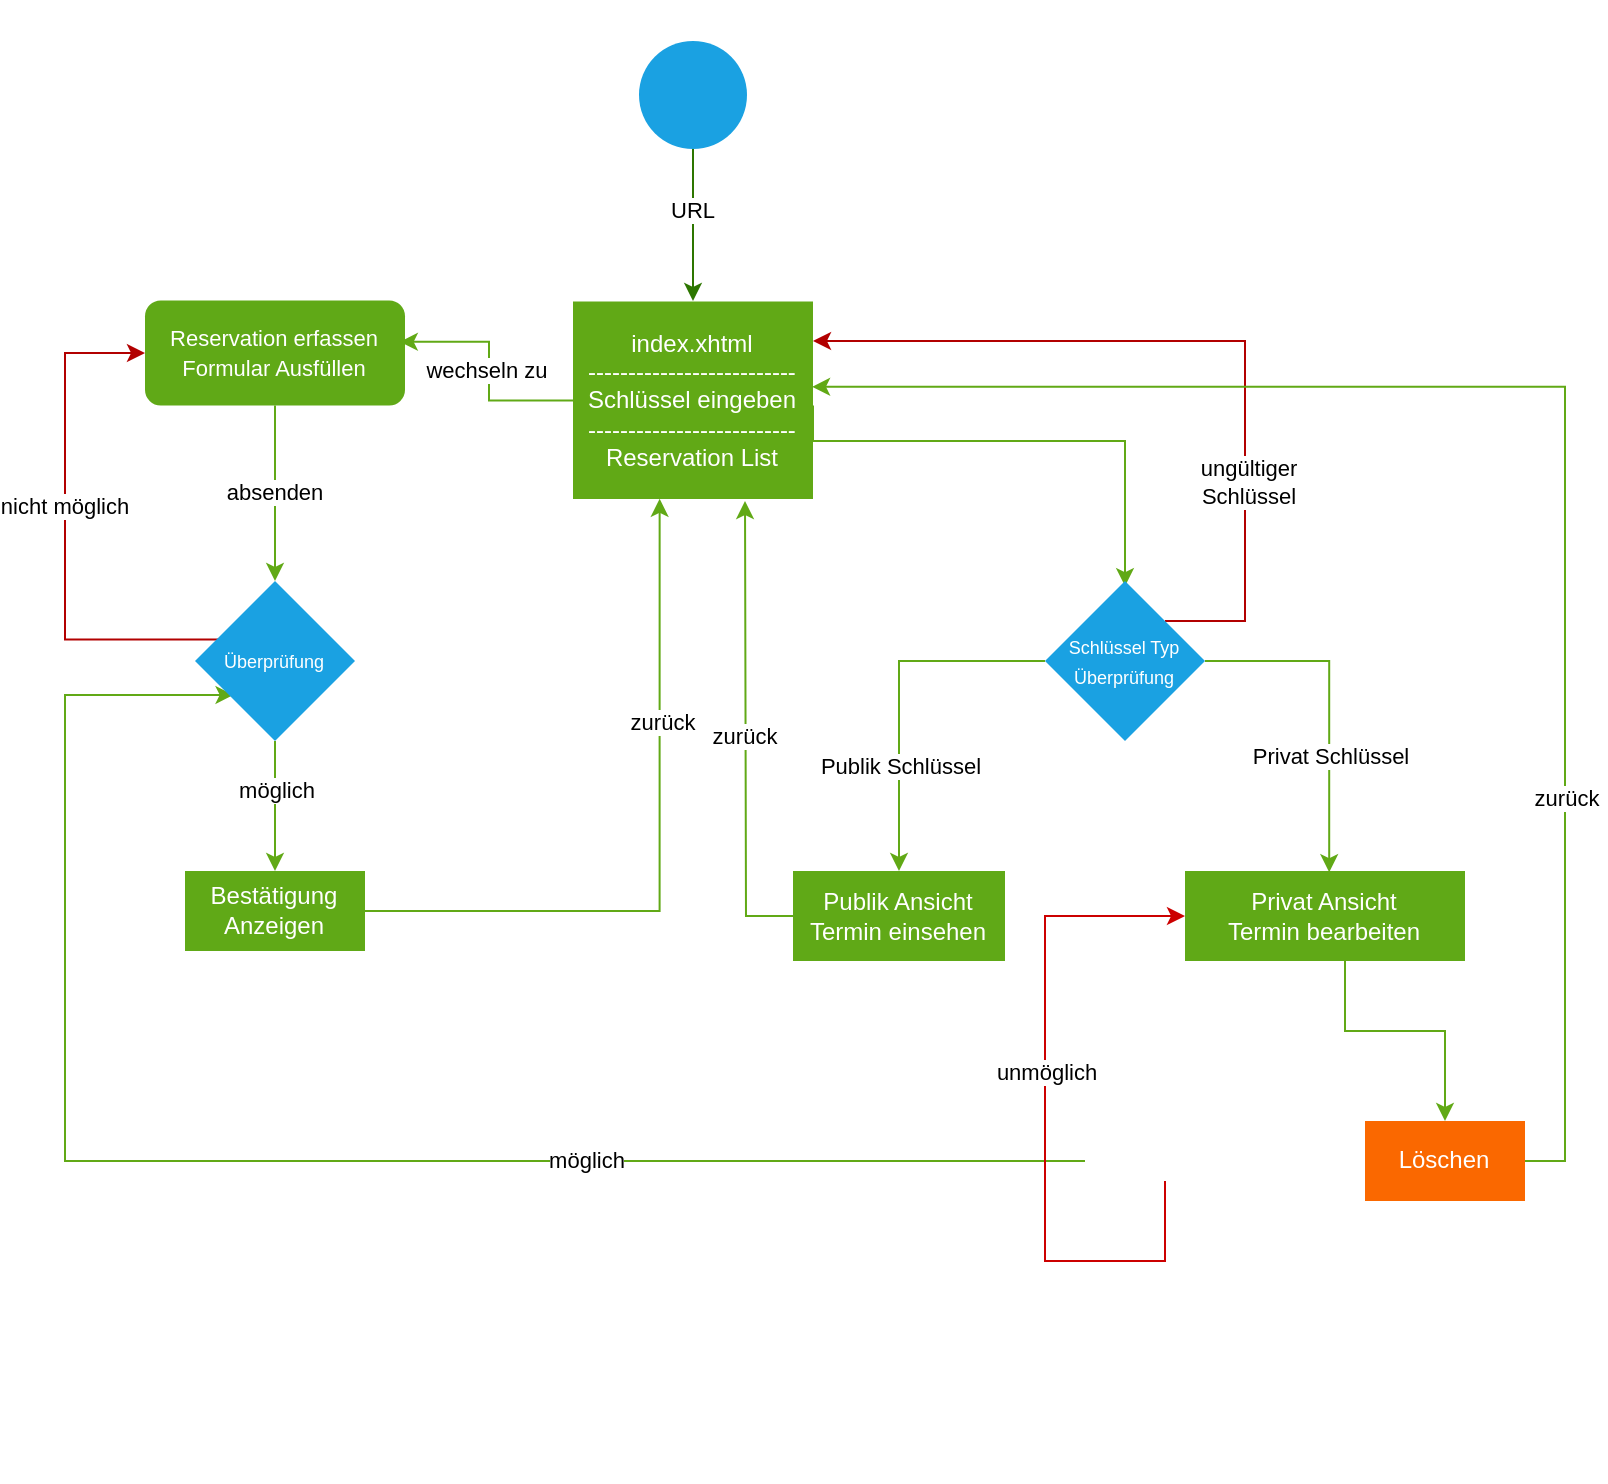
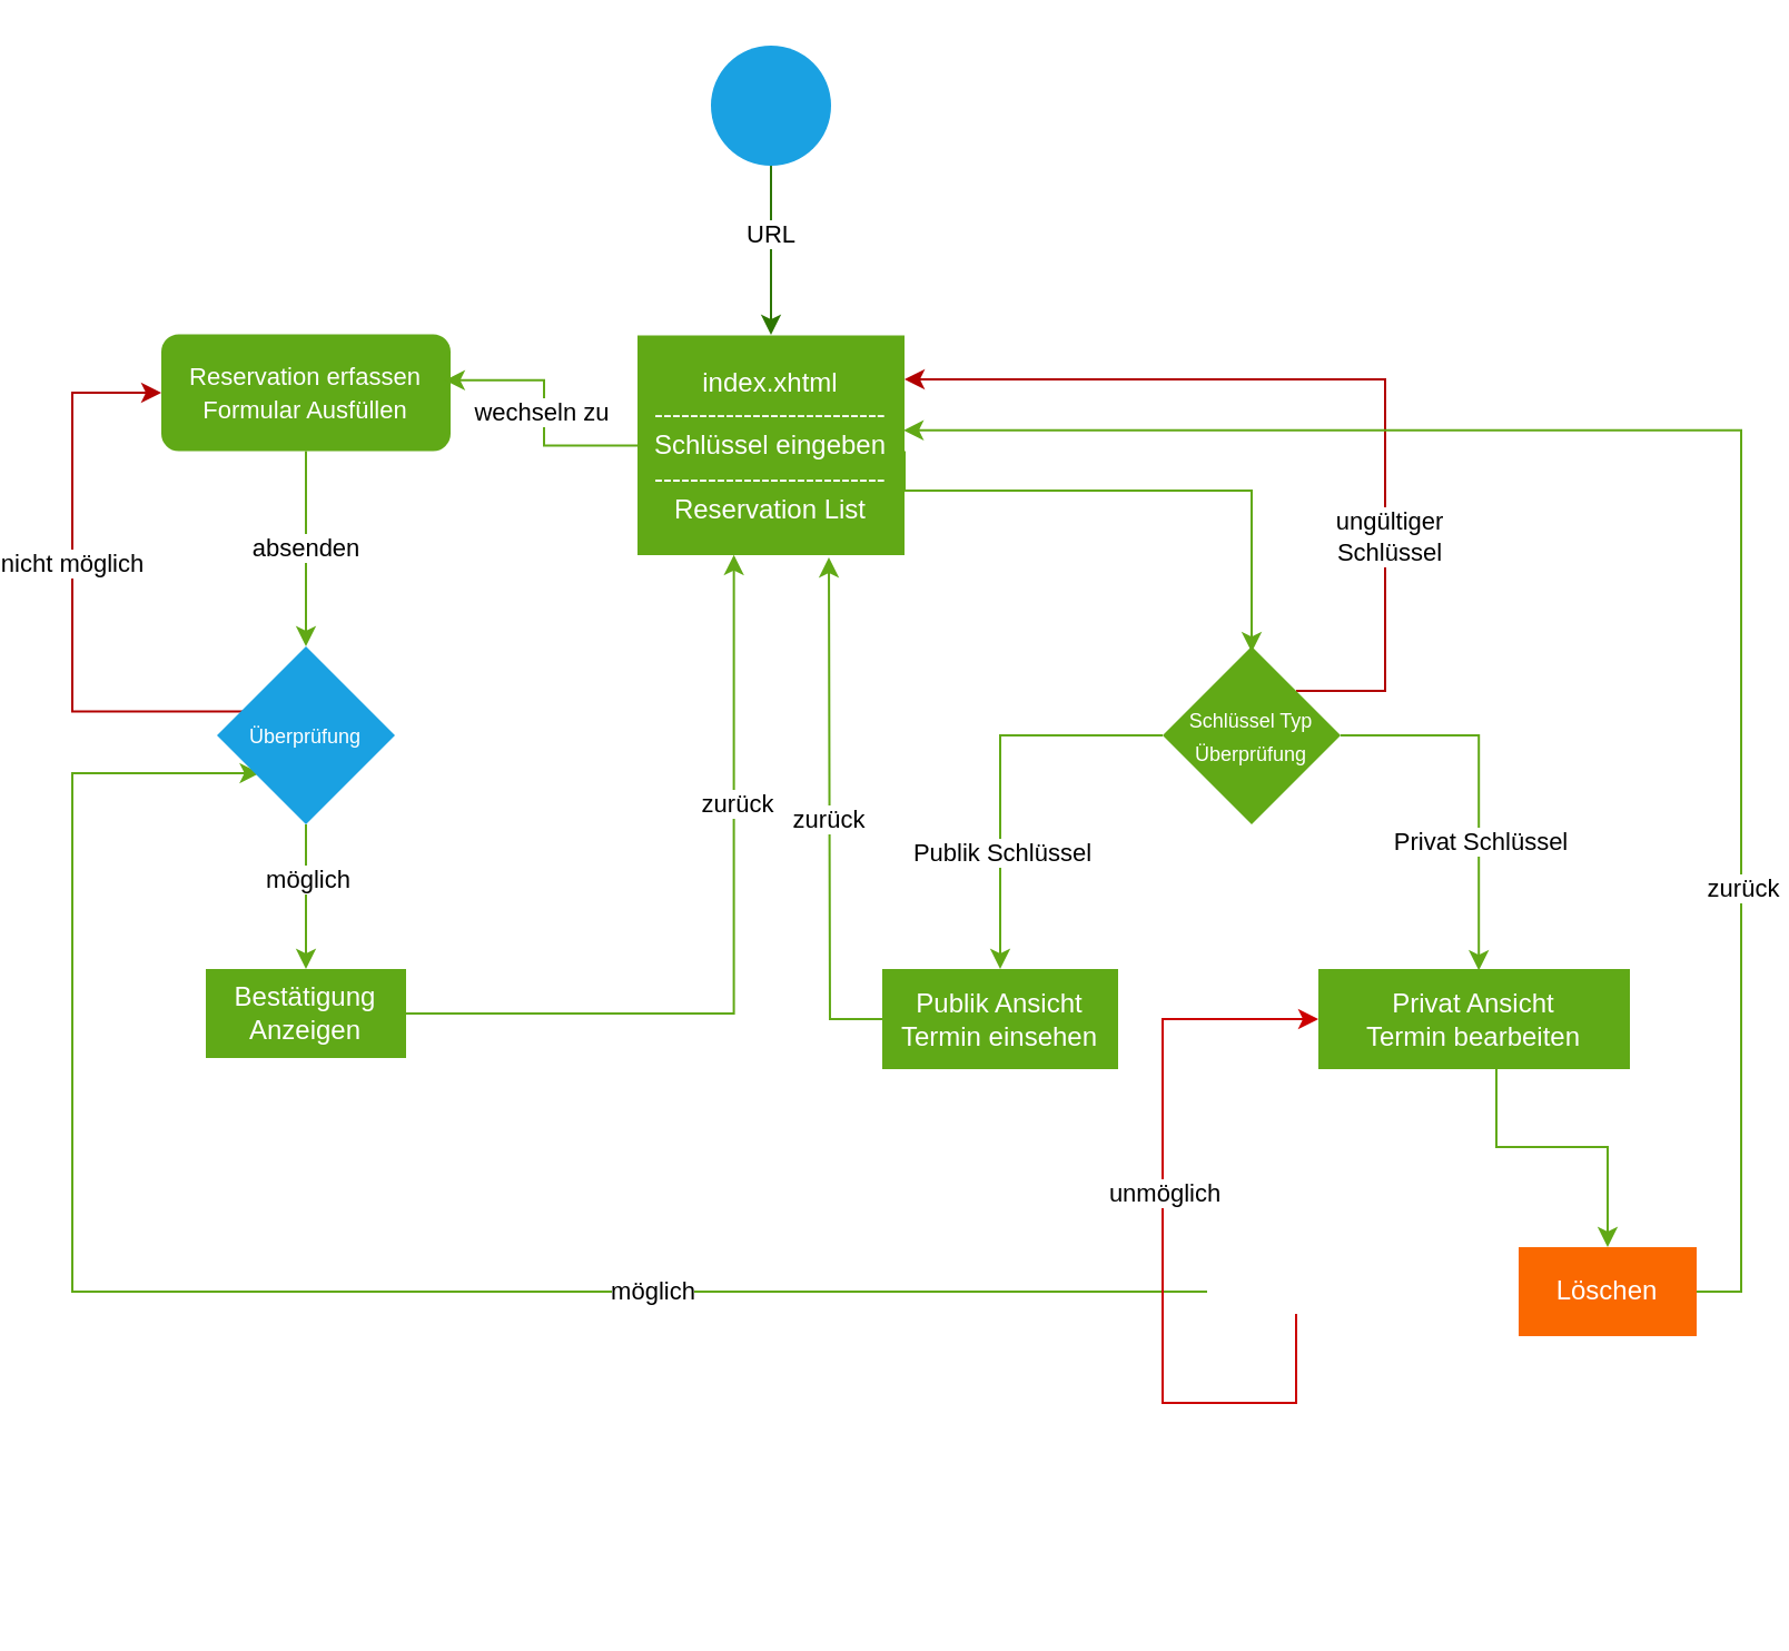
  <mxCell id="0" />
  <mxCell id="1" parent="0" />
  <mxCell id="2" value="" style="group" parent="1" vertex="1" connectable="0"><mxGeometry x="20" y="20" width="750" height="700" as="geometry" /></mxCell>
  <mxCell id="3" value="URL" style="edgeStyle=orthogonalEdgeStyle;rounded=0;orthogonalLoop=1;jettySize=auto;html=1;fillColor=#60a917;strokeColor=#2D7600;" parent="2" edge="1"><mxGeometry relative="1" as="geometry"><Array as="points"><mxPoint x="314" y="90" /><mxPoint x="314" y="90" /></Array><mxPoint x="314.0" y="40.0" as="sourcePoint" /><mxPoint x="314" y="130" as="targetPoint" /></mxGeometry></mxCell>
  <mxCell id="4" value="absenden" style="edgeStyle=orthogonalEdgeStyle;rounded=0;orthogonalLoop=1;jettySize=auto;html=1;fillColor=#60a917;strokeColor=#61a916;entryX=0.5;entryY=0;entryDx=0;entryDy=0;" parent="2" source="5" target="38" edge="1"><mxGeometry relative="1" as="geometry"><mxPoint x="105" y="280" as="targetPoint" /></mxGeometry></mxCell>
  <mxCell id="5" value="&lt;span style=&quot;font-size: 11px; text-wrap: nowrap;&quot;&gt;Reservation&amp;nbsp;&lt;/span&gt;&lt;span style=&quot;font-size: 11px; text-wrap: nowrap;&quot;&gt;erfassen&lt;br&gt;Formular Ausfüllen&lt;/span&gt;" style="rounded=1;whiteSpace=wrap;html=1;strokeColor=none;fillColor=#60a917;fontColor=#ffffff;" parent="2" vertex="1"><mxGeometry x="40" y="129.75" width="130" height="52.5" as="geometry" /></mxCell>
  <mxCell id="6" style="edgeStyle=orthogonalEdgeStyle;rounded=0;orthogonalLoop=1;jettySize=auto;html=1;fillColor=#e51400;strokeColor=#B20000;exitX=0.164;exitY=0.365;exitDx=0;exitDy=0;exitPerimeter=0;" parent="2" source="38" target="5" edge="1"><mxGeometry relative="1" as="geometry"><Array as="points"><mxPoint y="299" /><mxPoint y="156" /></Array><mxPoint x="60" y="300" as="sourcePoint" /></mxGeometry></mxCell>
  <mxCell id="7" value="nicht möglich" style="edgeLabel;html=1;align=center;verticalAlign=middle;resizable=0;points=[];" parent="6" vertex="1" connectable="0"><mxGeometry x="0.108" y="1" relative="1" as="geometry"><mxPoint as="offset" /></mxGeometry></mxCell>
  <mxCell id="8" value="&lt;font color=&quot;#ffffff&quot;&gt;Bestätigung Anzeigen&lt;/font&gt;" style="rounded=0;whiteSpace=wrap;html=1;fillColor=#60a917;fontColor=#ffffff;strokeColor=none;" parent="2" vertex="1"><mxGeometry x="60" y="415" width="90" height="40" as="geometry" /></mxCell>
  <mxCell id="9" style="edgeStyle=orthogonalEdgeStyle;rounded=0;orthogonalLoop=1;jettySize=auto;html=1;entryX=0.361;entryY=0.999;entryDx=0;entryDy=0;fillColor=#60a917;strokeColor=#61a916;entryPerimeter=0;exitX=1;exitY=0.5;exitDx=0;exitDy=0;" parent="2" source="8" target="31" edge="1"><mxGeometry relative="1" as="geometry"><Array as="points"><mxPoint x="297" y="435" /></Array><mxPoint x="274.0" y="650" as="targetPoint" /></mxGeometry></mxCell>
  <mxCell id="10" value="zurück" style="edgeLabel;html=1;align=center;verticalAlign=middle;resizable=0;points=[];" vertex="1" connectable="0" parent="9"><mxGeometry x="0.367" y="-1" relative="1" as="geometry"><mxPoint as="offset" /></mxGeometry></mxCell>
  <mxCell id="11" style="edgeStyle=orthogonalEdgeStyle;rounded=0;orthogonalLoop=1;jettySize=auto;html=1;fillColor=#60a917;strokeColor=#61a916;" parent="2" edge="1"><mxGeometry relative="1" as="geometry"><mxPoint x="374" y="182.252" as="sourcePoint" /><mxPoint x="530" y="272.57" as="targetPoint" /><Array as="points"><mxPoint x="374" y="200" /><mxPoint x="530" y="200" /></Array></mxGeometry></mxCell>
  <mxCell id="12" style="edgeStyle=orthogonalEdgeStyle;rounded=0;orthogonalLoop=1;jettySize=auto;html=1;fillColor=#e51400;strokeColor=#B20000;" parent="2" target="31" edge="1"><mxGeometry relative="1" as="geometry"><Array as="points"><mxPoint x="590" y="290" /><mxPoint x="590" y="150" /></Array><mxPoint x="550" y="290" as="sourcePoint" /><mxPoint x="400" y="160" as="targetPoint" /></mxGeometry></mxCell>
  <mxCell id="13" value="ungültiger&lt;br&gt;Schlüssel" style="edgeLabel;html=1;align=center;verticalAlign=middle;resizable=0;points=[];" parent="12" vertex="1" connectable="0"><mxGeometry x="0.053" y="-1" relative="1" as="geometry"><mxPoint x="29" y="71" as="offset" /></mxGeometry></mxCell>
  <mxCell id="14" style="edgeStyle=orthogonalEdgeStyle;rounded=0;orthogonalLoop=1;jettySize=auto;html=1;entryX=0.5;entryY=0;entryDx=0;entryDy=0;fillColor=#60a917;strokeColor=#61a916;exitX=0;exitY=0.5;exitDx=0;exitDy=0;" parent="2" source="35" target="20" edge="1"><mxGeometry relative="1" as="geometry"><mxPoint x="490" y="300" as="sourcePoint" /><Array as="points"><mxPoint x="417" y="310" /></Array></mxGeometry></mxCell>
  <mxCell id="15" value="Publik Schlüssel" style="edgeLabel;html=1;align=center;verticalAlign=middle;resizable=0;points=[];" parent="14" vertex="1" connectable="0"><mxGeometry x="0.651" y="1" relative="1" as="geometry"><mxPoint x="-1" y="-22" as="offset" /></mxGeometry></mxCell>
  <mxCell id="16" style="edgeStyle=orthogonalEdgeStyle;rounded=0;orthogonalLoop=1;jettySize=auto;html=1;entryX=0.515;entryY=0.013;entryDx=0;entryDy=0;fillColor=#60a917;strokeColor=#61a916;entryPerimeter=0;exitX=1;exitY=0.5;exitDx=0;exitDy=0;" parent="2" source="35" target="23" edge="1"><mxGeometry relative="1" as="geometry"><Array as="points"><mxPoint x="632" y="310" /></Array><mxPoint x="580" y="310" as="sourcePoint" /></mxGeometry></mxCell>
  <mxCell id="17" value="Privat Schlüssel" style="edgeLabel;html=1;align=center;verticalAlign=middle;resizable=0;points=[];" parent="16" vertex="1" connectable="0"><mxGeometry x="0.309" relative="1" as="geometry"><mxPoint as="offset" /></mxGeometry></mxCell>
  <mxCell id="18" style="edgeStyle=orthogonalEdgeStyle;rounded=0;orthogonalLoop=1;jettySize=auto;html=1;strokeColor=#61a916;" edge="1" parent="2" source="20"><mxGeometry relative="1" as="geometry"><mxPoint x="340" y="230" as="targetPoint" /></mxGeometry></mxCell>
  <mxCell id="19" value="zurück" style="edgeLabel;html=1;align=center;verticalAlign=middle;resizable=0;points=[];" vertex="1" connectable="0" parent="18"><mxGeometry x="-0.01" y="1" relative="1" as="geometry"><mxPoint as="offset" /></mxGeometry></mxCell>
  <mxCell id="20" value="&lt;font color=&quot;#ffffff&quot;&gt;Publik Ansicht&lt;br&gt;Termin einsehen&lt;/font&gt;" style="rounded=0;whiteSpace=wrap;html=1;fillColor=#60a917;fontColor=#ffffff;strokeColor=none;" parent="2" vertex="1"><mxGeometry x="364" y="415" width="106" height="45" as="geometry" /></mxCell>
  <mxCell id="21" style="edgeStyle=orthogonalEdgeStyle;rounded=0;orthogonalLoop=1;jettySize=auto;html=1;exitX=0.5;exitY=1;exitDx=0;exitDy=0;" parent="2" source="20" target="20" edge="1"><mxGeometry relative="1" as="geometry" /></mxCell>
  <mxCell id="22" style="edgeStyle=orthogonalEdgeStyle;rounded=0;orthogonalLoop=1;jettySize=auto;html=1;fillColor=#60a917;strokeColor=#61a916;" parent="2" source="23" target="30" edge="1"><mxGeometry relative="1" as="geometry"><Array as="points"><mxPoint x="640" y="495" /><mxPoint x="690" y="495" /></Array></mxGeometry></mxCell>
  <mxCell id="23" value="&lt;font color=&quot;#ffffff&quot;&gt;Privat Ansicht&lt;br&gt;Termin bearbeiten&lt;/font&gt;" style="rounded=0;whiteSpace=wrap;html=1;fillColor=#60a917;fontColor=#ffffff;strokeColor=none;" parent="2" vertex="1"><mxGeometry x="560" y="415" width="140" height="45" as="geometry" /></mxCell>
  <mxCell id="24" style="edgeStyle=orthogonalEdgeStyle;rounded=0;orthogonalLoop=1;jettySize=auto;html=1;fillColor=#60a917;strokeColor=#61a916;entryX=0.241;entryY=0.712;entryDx=0;entryDy=0;entryPerimeter=0;" parent="2" target="38" edge="1"><mxGeometry relative="1" as="geometry"><Array as="points"><mxPoint y="560" /><mxPoint y="327" /></Array><mxPoint x="510" y="560" as="sourcePoint" /><mxPoint x="60" y="310" as="targetPoint" /></mxGeometry></mxCell>
  <mxCell id="25" value="möglich" style="edgeLabel;html=1;align=center;verticalAlign=middle;resizable=0;points=[];" vertex="1" connectable="0" parent="24"><mxGeometry x="-0.395" y="-1" relative="1" as="geometry"><mxPoint as="offset" /></mxGeometry></mxCell>
  <mxCell id="26" style="edgeStyle=orthogonalEdgeStyle;rounded=0;orthogonalLoop=1;jettySize=auto;html=1;entryX=0;entryY=0.5;entryDx=0;entryDy=0;strokeColor=#CC0000;" edge="1" parent="2" target="23"><mxGeometry relative="1" as="geometry"><mxPoint x="550" y="570" as="sourcePoint" /><Array as="points"><mxPoint x="550" y="610" /><mxPoint x="490" y="610" /><mxPoint x="490" y="438" /></Array></mxGeometry></mxCell>
  <mxCell id="27" value="unmöglich" style="edgeLabel;html=1;align=center;verticalAlign=middle;resizable=0;points=[];" vertex="1" connectable="0" parent="26"><mxGeometry x="0.137" relative="1" as="geometry"><mxPoint as="offset" /></mxGeometry></mxCell>
  <mxCell id="28" style="edgeStyle=orthogonalEdgeStyle;rounded=0;orthogonalLoop=1;jettySize=auto;html=1;fillColor=#60a917;strokeColor=#61a916;entryX=0.996;entryY=0.432;entryDx=0;entryDy=0;entryPerimeter=0;exitX=1;exitY=0.5;exitDx=0;exitDy=0;" parent="2" source="30" target="31" edge="1"><mxGeometry relative="1" as="geometry"><Array as="points"><mxPoint x="750" y="560" /><mxPoint x="750" y="173" /></Array><mxPoint x="680" y="290" as="targetPoint" /></mxGeometry></mxCell>
  <mxCell id="29" value="zurück" style="edgeLabel;html=1;align=center;verticalAlign=middle;resizable=0;points=[];" vertex="1" connectable="0" parent="28"><mxGeometry x="-0.485" relative="1" as="geometry"><mxPoint as="offset" /></mxGeometry></mxCell>
  <mxCell id="30" value="&lt;font color=&quot;#ffffff&quot;&gt;Löschen&lt;/font&gt;" style="rounded=0;whiteSpace=wrap;html=1;fillColor=#fa6800;fontColor=#000000;strokeColor=none;" parent="2" vertex="1"><mxGeometry x="650" y="540" width="80" height="40" as="geometry" /></mxCell>
  <mxCell id="31" value="&lt;font color=&quot;#ffffff&quot;&gt;index.xhtml&lt;/font&gt;&lt;div&gt;&lt;font color=&quot;#ffffff&quot;&gt;--------------------------&lt;br&gt;Schlüssel eingeben&lt;br&gt;--------------------------&lt;br&gt;Reservation List&lt;/font&gt;&lt;/div&gt;" style="rounded=0;whiteSpace=wrap;html=1;strokeColor=none;fillColor=#61a916;" vertex="1" parent="2"><mxGeometry x="254" y="130.25" width="120" height="98.75" as="geometry" /></mxCell>
  <mxCell id="32" value="" style="ellipse;whiteSpace=wrap;html=1;aspect=fixed;strokeColor=none;fillColor=#1aa1e2;" vertex="1" parent="2"><mxGeometry x="287" width="54" height="54" as="geometry" /></mxCell>
  <mxCell id="33" style="edgeStyle=orthogonalEdgeStyle;rounded=0;orthogonalLoop=1;jettySize=auto;html=1;entryX=0.98;entryY=0.394;entryDx=0;entryDy=0;entryPerimeter=0;strokeColor=#61a916;" edge="1" parent="2" source="31" target="5"><mxGeometry relative="1" as="geometry" /></mxCell>
  <mxCell id="34" value="wechseln zu" style="edgeLabel;html=1;align=center;verticalAlign=middle;resizable=0;points=[];" vertex="1" connectable="0" parent="33"><mxGeometry x="0.017" y="2" relative="1" as="geometry"><mxPoint y="2" as="offset" /></mxGeometry></mxCell>
- <mxCell id="35" value="&lt;font style=&quot;font-size: 9px;&quot;&gt;&lt;span style=&quot;color: rgb(255, 255, 255);&quot;&gt;Schlüssel Typ&lt;/span&gt;&lt;br style=&quot;color: rgb(255, 255, 255);&quot;&gt;&lt;span style=&quot;color: rgb(255, 255, 255);&quot;&gt;Überprüfung&lt;/span&gt;&lt;/font&gt;" style="rhombus;whiteSpace=wrap;html=1;strokeColor=none;fillColor=#1aa1e2;" vertex="1" parent="2"><mxGeometry x="490" y="270" width="80" height="80" as="geometry" /></mxCell>
+ <mxCell id="35" value="&lt;font style=&quot;font-size: 9px;&quot;&gt;&lt;span style=&quot;color: rgb(255, 255, 255);&quot;&gt;Schlüssel Typ&lt;/span&gt;&lt;br style=&quot;color: rgb(255, 255, 255);&quot;&gt;&lt;span style=&quot;color: rgb(255, 255, 255);&quot;&gt;Überprüfung&lt;/span&gt;&lt;/font&gt;" style="rhombus;whiteSpace=wrap;html=1;strokeColor=none;fillColor=#61a916;" vertex="1" parent="2"><mxGeometry x="490" y="270" width="80" height="80" as="geometry" /></mxCell>
  <mxCell id="36" style="edgeStyle=orthogonalEdgeStyle;rounded=0;orthogonalLoop=1;jettySize=auto;html=1;entryX=0.5;entryY=0;entryDx=0;entryDy=0;strokeColor=#61a916;" edge="1" parent="2" source="38" target="8"><mxGeometry relative="1" as="geometry" /></mxCell>
  <mxCell id="37" value="möglich" style="edgeLabel;html=1;align=center;verticalAlign=middle;resizable=0;points=[];" vertex="1" connectable="0" parent="36"><mxGeometry x="-0.249" y="-1" relative="1" as="geometry"><mxPoint x="1" as="offset" /></mxGeometry></mxCell>
  <mxCell id="38" value="&lt;font style=&quot;font-size: 9px;&quot;&gt;&lt;span style=&quot;color: rgb(255, 255, 255);&quot;&gt;Überprüfung&lt;/span&gt;&lt;/font&gt;" style="rhombus;whiteSpace=wrap;html=1;strokeColor=none;fillColor=#1aa1e2;" vertex="1" parent="2"><mxGeometry x="65" y="270" width="80" height="80" as="geometry" /></mxCell>
